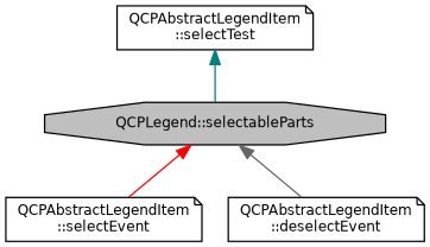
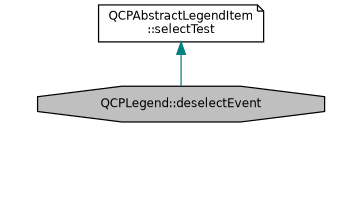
  digraph {
    rankdir=TB
    node [color=black fillcolor=white fontname=Helvetica fontsize=10 shape=note style=filled]
    edge [dir=back fontname=Helvetica fontsize=10 labelfontname=Helvetica labelfontsize=10 style=solid]
-   n1 [fillcolor=grey75 fontcolor=black height=0.2 label="QCPLegend::selectableParts" shape=octagon width=0.4]
-   n2 [height=0.2 label="QCPAbstractLegendItem\l::selectEvent" width=0.4]
-   n3 [height=0.2 label="QCPAbstractLegendItem\l::deselectEvent" width=0.4]
+   n1 [fillcolor=grey75 fontcolor=black height=0.2 label="QCPLegend::deselectEvent" shape=octagon width=0.4]
    n4 [height=0.2 label="QCPAbstractLegendItem\l::selectTest" width=0.4]
-   n1 -> n2 [color=red]
-   n1 -> n3 [color=gray40]
    n4 -> n1 [color=teal]
  }
